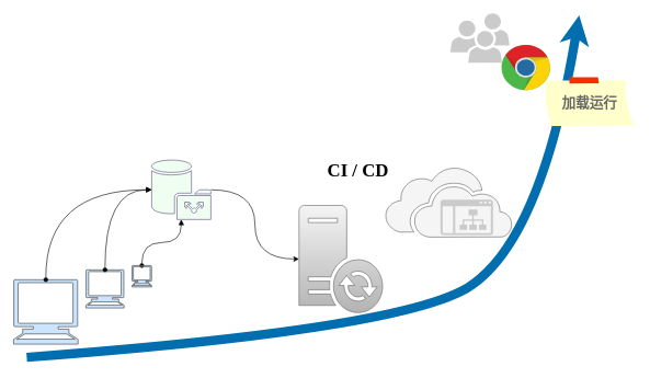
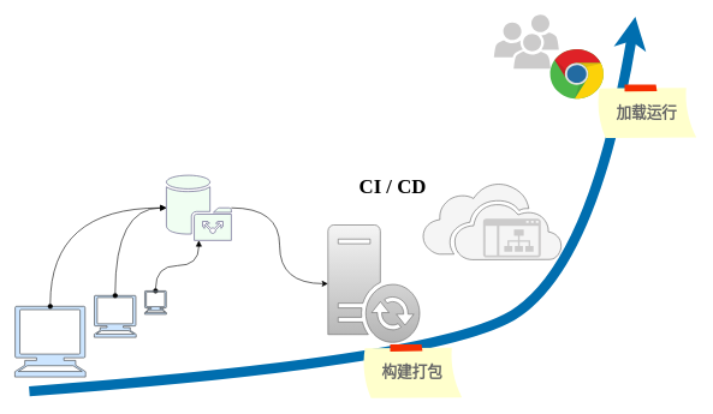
  <mxCell id="0" />
  <mxCell id="1" parent="0" />
  <mxCell id="2" value="" style="shape=mxgraph.signs.tech.computer;html=1;pointerEvents=1;fillColor=#cce5ff;strokeColor=#36393d;verticalLabelPosition=bottom;verticalAlign=top;align=center;sketch=0;fontFamily=Comic Sans MS;fontSize=21;" parent="1" vertex="1"><mxGeometry x="130" y="410" width="58" height="58" as="geometry" /></mxCell>
  <mxCell id="3" value="" style="curved=1;endArrow=classic;html=1;fillColor=#1ba1e2;strokeColor=#006EAF;endSize=0;startSize=16;strokeWidth=14;" parent="1" edge="1"><mxGeometry width="50" height="50" relative="1" as="geometry"><mxPoint x="40" y="543" as="sourcePoint" /><mxPoint x="880" y="23" as="targetPoint" /><Array as="points"><mxPoint x="580" y="503" /><mxPoint x="820" y="383" /></Array></mxGeometry></mxCell>
+ <mxCell id="4" value="构建打包" style="strokeWidth=1;shadow=0;dashed=0;align=center;html=1;shape=mxgraph.mockup.text.stickyNote2;fontColor=#666666;mainText=;fontSize=21;whiteSpace=wrap;fillColor=#ffffcc;strokeColor=#F62E00;fontStyle=1" parent="1" vertex="1"><mxGeometry x="501" y="478" width="140" height="75" as="geometry" /></mxCell>
  <mxCell id="5" value="加载运行" style="strokeWidth=1;shadow=0;dashed=0;align=center;html=1;shape=mxgraph.mockup.text.stickyNote2;fontColor=#666666;mainText=;fontSize=21;whiteSpace=wrap;fillColor=#ffffcc;strokeColor=#F62E00;fontStyle=1" parent="1" vertex="1"><mxGeometry x="826" y="117" width="140" height="75" as="geometry" /></mxCell>
  <mxCell id="6" value="" style="dashed=0;outlineConnect=0;html=1;align=center;labelPosition=center;verticalLabelPosition=bottom;verticalAlign=top;shape=mxgraph.weblogos.chrome;fontFamily=Comic Sans MS;fontSize=21;" parent="1" vertex="1"><mxGeometry x="762" y="68" width="74.8" height="70" as="geometry" /></mxCell>
  <mxCell id="7" value="" style="dashed=0;outlineConnect=0;html=1;align=center;labelPosition=center;verticalLabelPosition=bottom;verticalAlign=top;shape=mxgraph.weblogos.onedrive;fillColor=#f5f5f5;strokeColor=#666666;fontFamily=Comic Sans MS;fontSize=21;fontColor=#333333;" parent="1" vertex="1"><mxGeometry x="586" y="253" width="191.2" height="107.2" as="geometry" /></mxCell>
  <mxCell id="8" value="" style="shape=mxgraph.signs.tech.computer;html=1;pointerEvents=1;fillColor=#cce5ff;strokeColor=#36393d;verticalLabelPosition=bottom;verticalAlign=top;align=center;sketch=0;fontFamily=Comic Sans MS;fontSize=21;" parent="1" vertex="1"><mxGeometry x="20" y="425" width="98" height="98" as="geometry" /></mxCell>
  <mxCell id="9" value="" style="sketch=0;pointerEvents=1;shadow=0;dashed=0;html=1;strokeColor=#666666;fillColor=#f5f5f5;labelPosition=center;verticalLabelPosition=bottom;verticalAlign=top;outlineConnect=0;align=center;shape=mxgraph.office.servers.dirsync_server;fontFamily=Comic Sans MS;fontSize=21;gradientColor=#b3b3b3;" parent="1" vertex="1"><mxGeometry x="454" y="312" width="127" height="163" as="geometry" /></mxCell>
  <mxCell id="10" value="" style="sketch=0;pointerEvents=1;shadow=0;dashed=0;html=1;strokeColor=none;labelPosition=center;verticalLabelPosition=bottom;verticalAlign=top;outlineConnect=0;align=center;shape=mxgraph.office.sites.subsite;fillColor=#CCCBCB;fontFamily=Comic Sans MS;fontSize=21;" parent="1" vertex="1"><mxGeometry x="669" y="303.2" width="80" height="54" as="geometry" /></mxCell>
  <mxCell id="11" value="" style="sketch=0;pointerEvents=1;shadow=0;dashed=0;html=1;strokeColor=none;labelPosition=center;verticalLabelPosition=bottom;verticalAlign=top;outlineConnect=0;align=center;shape=mxgraph.office.users.users;fillColor=#CCCBCB;fontFamily=Comic Sans MS;fontSize=21;" parent="1" vertex="1"><mxGeometry x="684" y="20" width="90" height="75" as="geometry" /></mxCell>
  <mxCell id="12" value="CI / CD" style="text;html=1;strokeColor=none;fillColor=none;align=center;verticalAlign=middle;whiteSpace=wrap;rounded=0;fontFamily=Comic Sans MS;fontSize=28;fontStyle=1" parent="1" vertex="1"><mxGeometry x="479" y="243" width="130" height="30" as="geometry" /></mxCell>
  <mxCell id="13" style="edgeStyle=orthogonalEdgeStyle;curved=1;html=1;" parent="1" source="17" target="9" edge="1"><mxGeometry relative="1" as="geometry" /></mxCell>
  <mxCell id="14" style="edgeStyle=orthogonalEdgeStyle;curved=1;html=1;endArrow=oval;endFill=1;startArrow=block;startFill=1;" parent="1" source="17" target="8" edge="1"><mxGeometry relative="1" as="geometry" /></mxCell>
  <mxCell id="15" style="edgeStyle=orthogonalEdgeStyle;curved=1;html=1;startArrow=block;startFill=1;endArrow=oval;endFill=1;" parent="1" source="17" target="2" edge="1"><mxGeometry relative="1" as="geometry" /></mxCell>
  <mxCell id="16" style="edgeStyle=orthogonalEdgeStyle;curved=1;html=1;entryX=0.5;entryY=0;entryDx=0;entryDy=0;entryPerimeter=0;startArrow=block;startFill=1;endArrow=oval;endFill=1;" parent="1" source="17" target="18" edge="1"><mxGeometry relative="1" as="geometry" /></mxCell>
  <mxCell id="17" value="" style="sketch=0;shadow=0;dashed=0;html=1;strokeColor=#56517e;fillColor=#f0fEf2;labelPosition=center;verticalLabelPosition=bottom;verticalAlign=top;outlineConnect=0;align=center;shape=mxgraph.office.databases.database_public_folder;" parent="1" vertex="1"><mxGeometry x="230" y="243" width="90" height="90.4" as="geometry" /></mxCell>
  <mxCell id="18" value="" style="shape=mxgraph.signs.tech.computer;html=1;pointerEvents=1;fillColor=#cce5ff;strokeColor=#36393d;verticalLabelPosition=bottom;verticalAlign=top;align=center;sketch=0;fontFamily=Comic Sans MS;fontSize=21;" parent="1" vertex="1"><mxGeometry x="200" y="403.5" width="30" height="32.5" as="geometry" /></mxCell>
